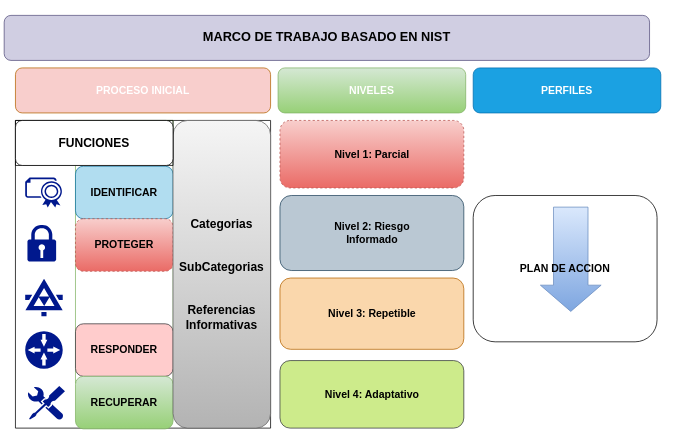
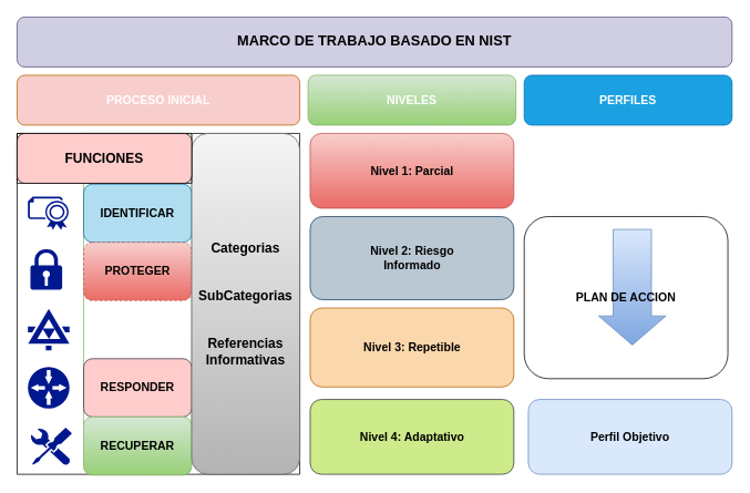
  <mxCell id="0" />
  <mxCell id="1" parent="0" />
- <mxCell id="2" value="MARCO DE TRABAJO BASADO EN NIST" style="rounded=1;whiteSpace=wrap;html=1;fillColor=#d0cee2;strokeColor=#56517e;fontStyle=1;fontSize=17;" parent="1" vertex="1"><mxGeometry x="5" y="20" width="860" height="60" as="geometry" /></mxCell>
+ <mxCell id="2" value="MARCO DE TRABAJO BASADO EN NIST" style="rounded=1;whiteSpace=wrap;html=1;fillColor=#d0cee2;strokeColor=#56517e;fontStyle=1;fontSize=17;" parent="1" vertex="1"><mxGeometry x="20" y="20" width="860" height="60" as="geometry" /></mxCell>
  <mxCell id="3" value="PROCESO INICIAL" style="rounded=1;whiteSpace=wrap;html=1;fillColor=#f8cecc;strokeColor=#b46504;fontStyle=1;fontSize=14;fontColor=#FFFFFF;" parent="1" vertex="1"><mxGeometry x="20" y="90" width="340" height="60" as="geometry" /></mxCell>
  <mxCell id="4" value="" style="swimlane;startSize=0;fontSize=14;" parent="1" vertex="1"><mxGeometry x="20" y="160" width="340" height="410" as="geometry" /></mxCell>
  <mxCell id="5" value="" style="swimlane;startSize=0;fontSize=14;fillColor=#d5e8d4;gradientColor=#97d077;strokeColor=#82b366;" parent="4" vertex="1"><mxGeometry x="80" width="130" height="350" as="geometry" /></mxCell>
  <mxCell id="6" value="IDENTIFICAR" style="rounded=1;whiteSpace=wrap;html=1;fontSize=14;fillColor=#b1ddf0;strokeColor=#10739e;fontStyle=1" parent="5" vertex="1"><mxGeometry y="61" width="130" height="70" as="geometry" /></mxCell>
  <mxCell id="7" value="PROTEGER" style="rounded=1;whiteSpace=wrap;html=1;fontSize=14;fillColor=#f8cecc;strokeColor=#b85450;fontStyle=1;gradientColor=#ea6b66;dashed=1;" parent="5" vertex="1"><mxGeometry y="131" width="130" height="70" as="geometry" /></mxCell>
  <mxCell id="8" value="RESPONDER" style="rounded=1;whiteSpace=wrap;html=1;fontSize=14;fillColor=#ffcccc;strokeColor=#36393d;fontStyle=1;" parent="5" vertex="1"><mxGeometry y="271" width="130" height="70" as="geometry" /></mxCell>
  <mxCell id="9" value="RECUPERAR" style="rounded=1;whiteSpace=wrap;html=1;fontSize=14;fillColor=#d5e8d4;strokeColor=#82b366;fontStyle=1;gradientColor=#97d077;" parent="5" vertex="1"><mxGeometry y="341" width="130" height="70" as="geometry" /></mxCell>
  <mxCell id="10" value="" style="sketch=0;aspect=fixed;pointerEvents=1;shadow=0;dashed=0;html=1;strokeColor=none;labelPosition=center;verticalLabelPosition=bottom;verticalAlign=top;align=center;fillColor=#00188D;shape=mxgraph.mscae.enterprise.lock;fontSize=14;" parent="4" vertex="1"><mxGeometry x="16" y="139" width="38.22" height="49" as="geometry" /></mxCell>
  <mxCell id="11" value="" style="sketch=0;aspect=fixed;pointerEvents=1;shadow=0;dashed=0;html=1;strokeColor=none;labelPosition=center;verticalLabelPosition=bottom;verticalAlign=top;align=center;fillColor=#00188D;shape=mxgraph.mscae.enterprise.xml_web_service;fontSize=14;" parent="4" vertex="1"><mxGeometry x="13" y="211" width="50" height="50" as="geometry" /></mxCell>
  <mxCell id="12" value="" style="sketch=0;aspect=fixed;pointerEvents=1;shadow=0;dashed=0;html=1;strokeColor=none;labelPosition=center;verticalLabelPosition=bottom;verticalAlign=top;align=center;fillColor=#00188D;shape=mxgraph.azure.certificate;fontSize=14;" parent="4" vertex="1"><mxGeometry x="13" y="76" width="50" height="40" as="geometry" /></mxCell>
  <mxCell id="13" value="" style="sketch=0;aspect=fixed;pointerEvents=1;shadow=0;dashed=0;html=1;strokeColor=none;labelPosition=center;verticalLabelPosition=bottom;verticalAlign=top;align=center;fillColor=#00188D;shape=mxgraph.mscae.enterprise.tool;fontSize=14;" parent="4" vertex="1"><mxGeometry x="16" y="354" width="50" height="45" as="geometry" /></mxCell>
  <mxCell id="14" value="" style="sketch=0;aspect=fixed;pointerEvents=1;shadow=0;dashed=0;html=1;strokeColor=none;labelPosition=center;verticalLabelPosition=bottom;verticalAlign=top;align=center;fillColor=#00188D;shape=mxgraph.mscae.enterprise.gateway;fontSize=14;" parent="4" vertex="1"><mxGeometry x="13" y="281" width="50" height="50" as="geometry" /></mxCell>
  <mxCell id="15" value="Categorias&lt;br&gt;&lt;br&gt;&lt;br&gt;SubCategorias&lt;br&gt;&lt;br&gt;&lt;br&gt;Referencias&lt;br&gt;Informativas" style="rounded=1;whiteSpace=wrap;html=1;fontSize=16;fillColor=#f5f5f5;gradientColor=#b3b3b3;strokeColor=#666666;fontStyle=1" parent="4" vertex="1"><mxGeometry x="210" width="130" height="410" as="geometry" /></mxCell>
  <mxCell id="16" value="" style="swimlane;startSize=0;fontSize=14;" parent="1" vertex="1"><mxGeometry x="20" y="160" width="210" height="60" as="geometry" /></mxCell>
- <mxCell id="17" value="FUNCIONES" style="rounded=1;whiteSpace=wrap;html=1;fontSize=16;fontStyle=1" parent="16" vertex="1"><mxGeometry width="210" height="60" as="geometry" /></mxCell>
+ <mxCell id="17" value="FUNCIONES" style="rounded=1;whiteSpace=wrap;html=1;fontSize=16;fontStyle=1;fillColor=#ffcccc;" parent="16" vertex="1"><mxGeometry width="210" height="60" as="geometry" /></mxCell>
  <mxCell id="18" value="NIVELES" style="rounded=1;whiteSpace=wrap;html=1;fillColor=#d5e8d4;strokeColor=#82b366;fontStyle=1;fontSize=14;gradientColor=#97d077;fontColor=#FFFFFF;" parent="1" vertex="1"><mxGeometry x="370" y="90" width="250" height="60" as="geometry" /></mxCell>
- <mxCell id="19" value="Nivel 1: Parcial" style="rounded=1;whiteSpace=wrap;html=1;fontSize=14;fillColor=#f8cecc;strokeColor=#b85450;fontStyle=1;gradientColor=#ea6b66;dashed=1;" parent="1" vertex="1"><mxGeometry x="372.5" y="160" width="245" height="90" as="geometry" /></mxCell>
+ <mxCell id="19" value="Nivel 1: Parcial" style="rounded=1;whiteSpace=wrap;html=1;fontSize=14;fillColor=#f8cecc;strokeColor=#b85450;fontStyle=1;gradientColor=#ea6b66;" parent="1" vertex="1"><mxGeometry x="372.5" y="160" width="245" height="90" as="geometry" /></mxCell>
  <mxCell id="20" value="Nivel 2: Riesgo&lt;br&gt;Informado" style="rounded=1;whiteSpace=wrap;html=1;fontSize=14;fillColor=#bac8d3;strokeColor=#23445d;fontStyle=1;" parent="1" vertex="1"><mxGeometry x="372.5" y="260" width="245" height="100" as="geometry" /></mxCell>
  <mxCell id="21" value="Nivel 4: Adaptativo" style="rounded=1;whiteSpace=wrap;html=1;fontSize=14;fillColor=#cdeb8b;strokeColor=#36393d;fontStyle=1;" parent="1" vertex="1"><mxGeometry x="372.5" y="480" width="245" height="90" as="geometry" /></mxCell>
  <mxCell id="22" value="Nivel 3: Repetible" style="rounded=1;whiteSpace=wrap;html=1;fontSize=14;fillColor=#fad7ac;strokeColor=#b46504;fontStyle=1;" parent="1" vertex="1"><mxGeometry x="372.5" y="370" width="245" height="95" as="geometry" /></mxCell>
  <mxCell id="23" value="PERFILES" style="rounded=1;whiteSpace=wrap;html=1;fillColor=#1ba1e2;strokeColor=#006EAF;fontStyle=1;fontSize=14;fontColor=#ffffff;" parent="1" vertex="1"><mxGeometry x="630" y="90" width="250" height="60" as="geometry" /></mxCell>
  <mxCell id="24" value="" style="shape=flexArrow;endArrow=classic;html=1;rounded=0;fontSize=16;fontColor=#FFFFFF;endWidth=34;endSize=11.33;width=46;fillColor=#dae8fc;strokeColor=#6c8ebf;gradientColor=#7ea6e0;" parent="1" edge="1"><mxGeometry width="50" height="50" relative="1" as="geometry"><mxPoint x="760" y="275" as="sourcePoint" /><mxPoint x="760" y="415" as="targetPoint" /><Array as="points" /></mxGeometry></mxCell>
  <mxCell id="25" value="PLAN DE ACCION" style="rounded=1;whiteSpace=wrap;html=1;fontSize=14;fontStyle=1;fillColor=none;" parent="1" vertex="1"><mxGeometry x="630" y="260" width="245" height="195" as="geometry" /></mxCell>
+ <mxCell id="26" value="Perfil Objetivo" style="rounded=1;whiteSpace=wrap;html=1;fontSize=14;fillColor=#dae8fc;strokeColor=#6c8ebf;fontStyle=1;" parent="1" vertex="1"><mxGeometry x="635" y="480" width="245" height="90" as="geometry" /></mxCell>
